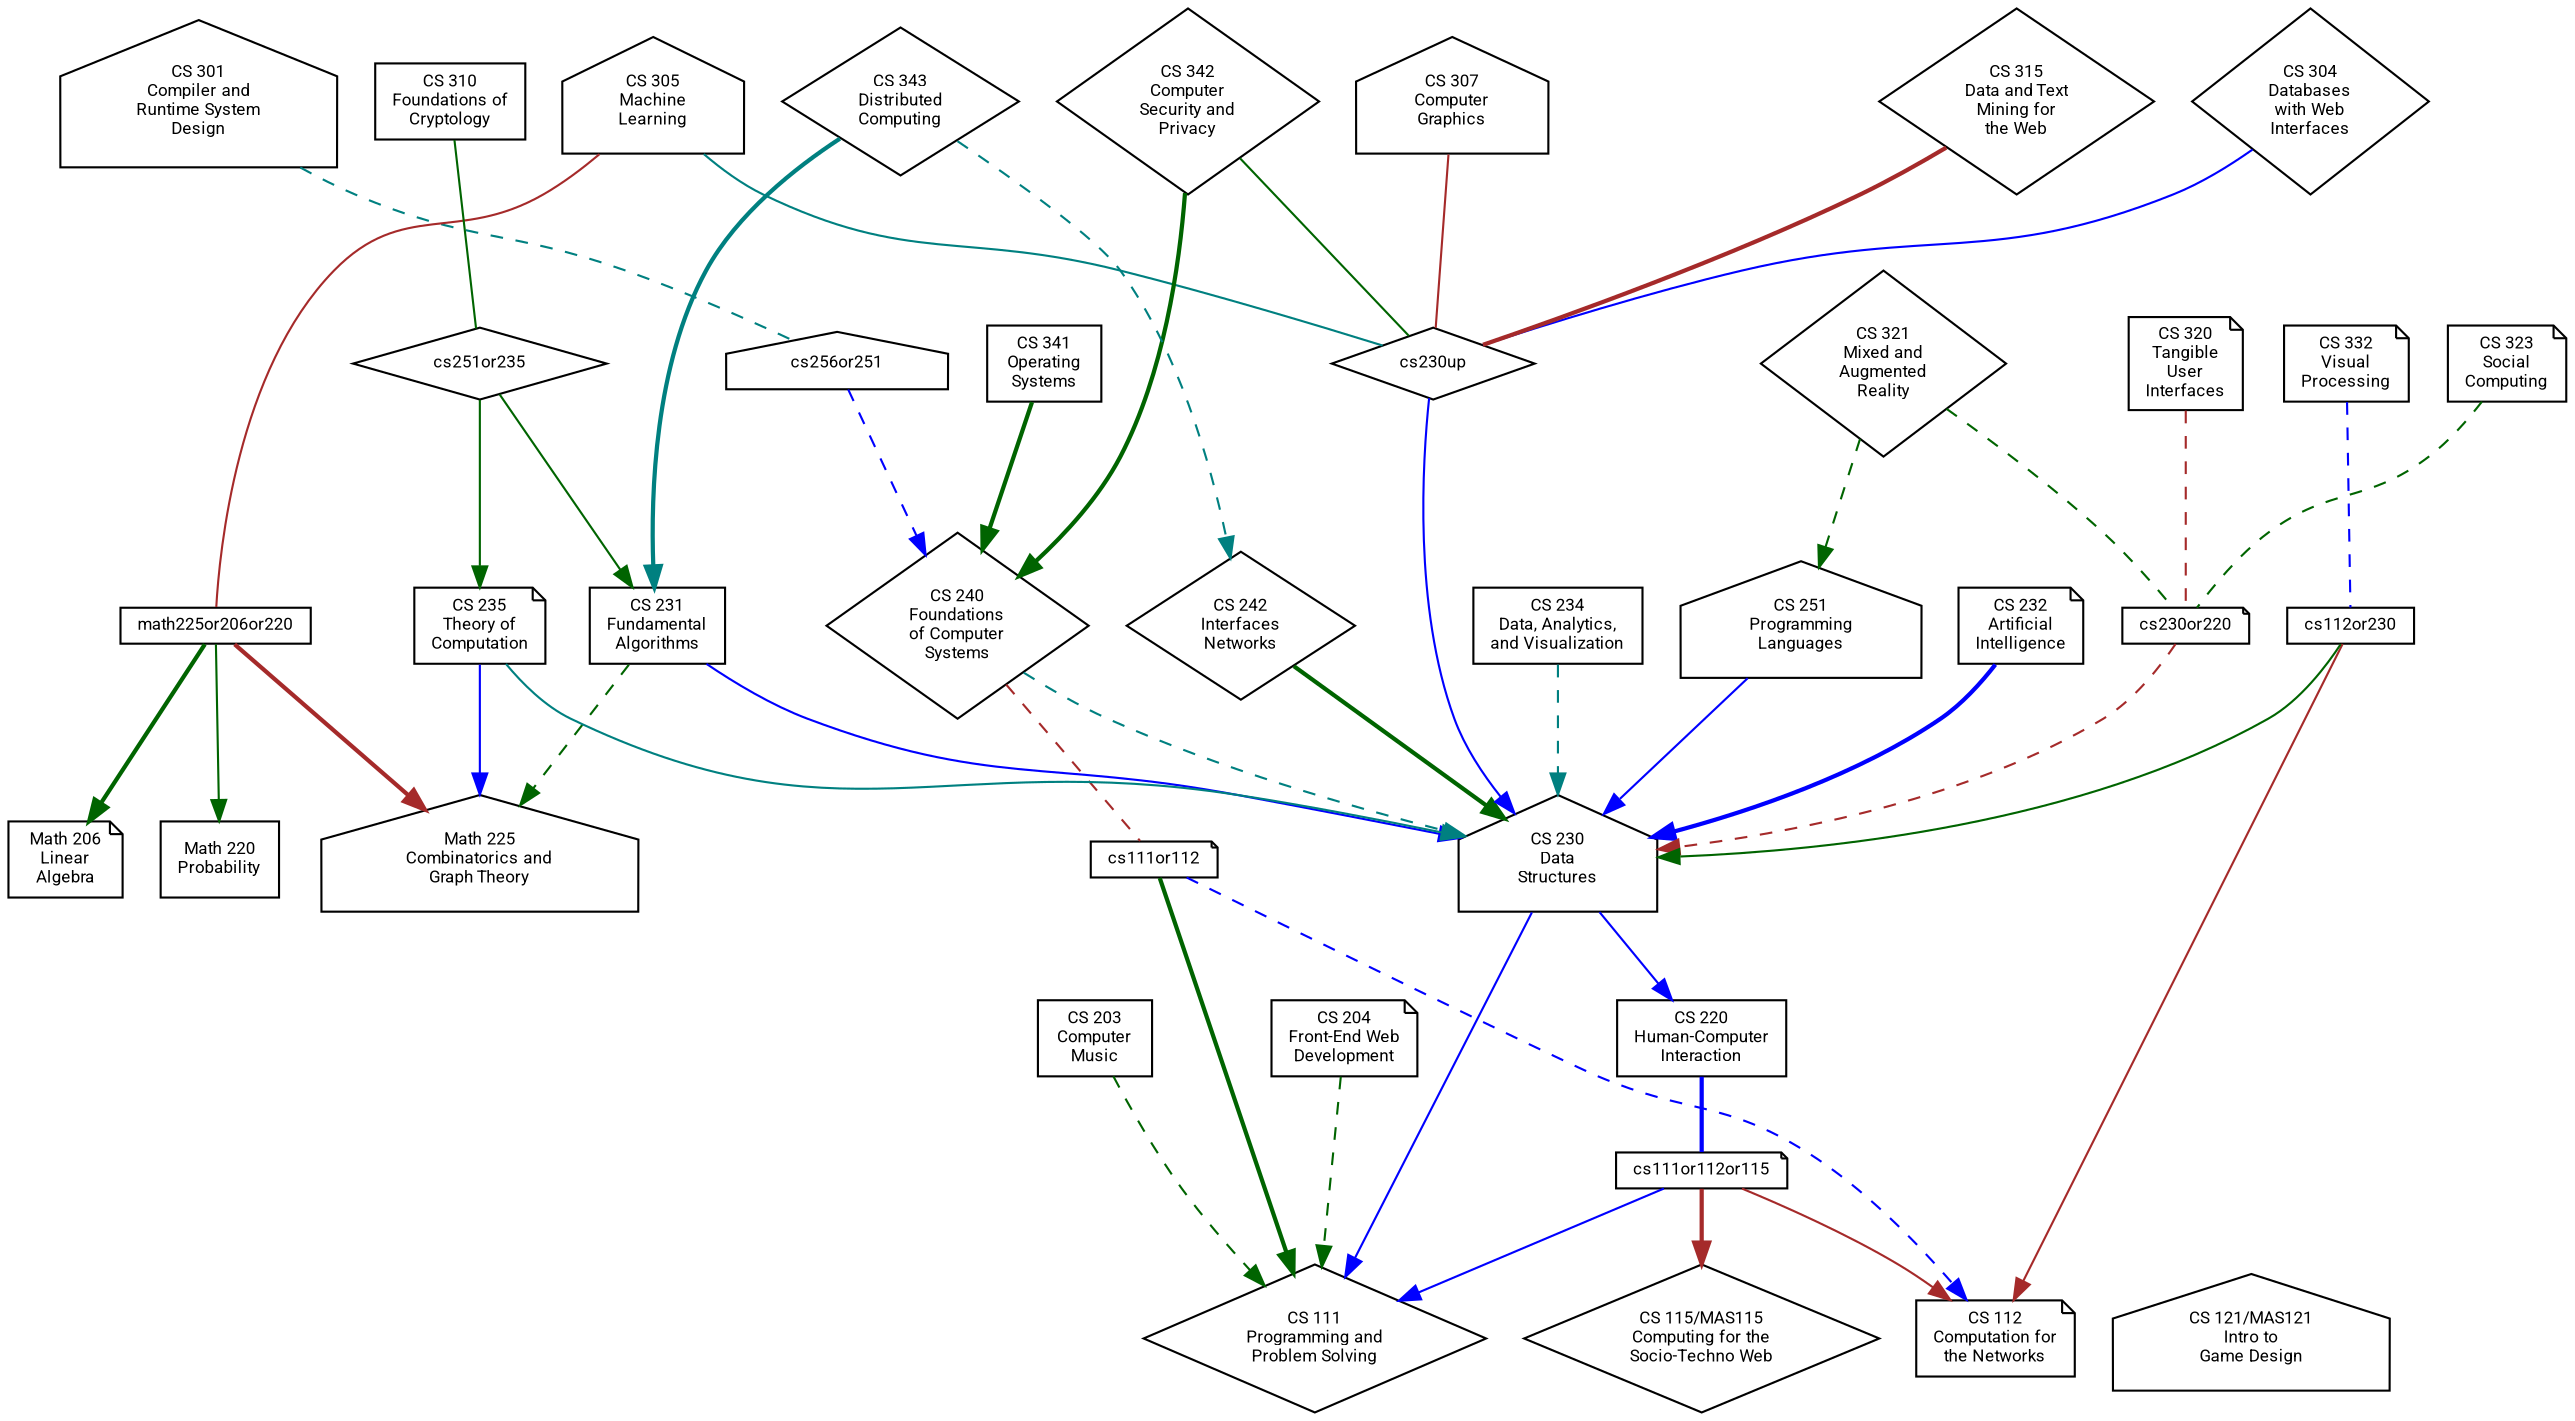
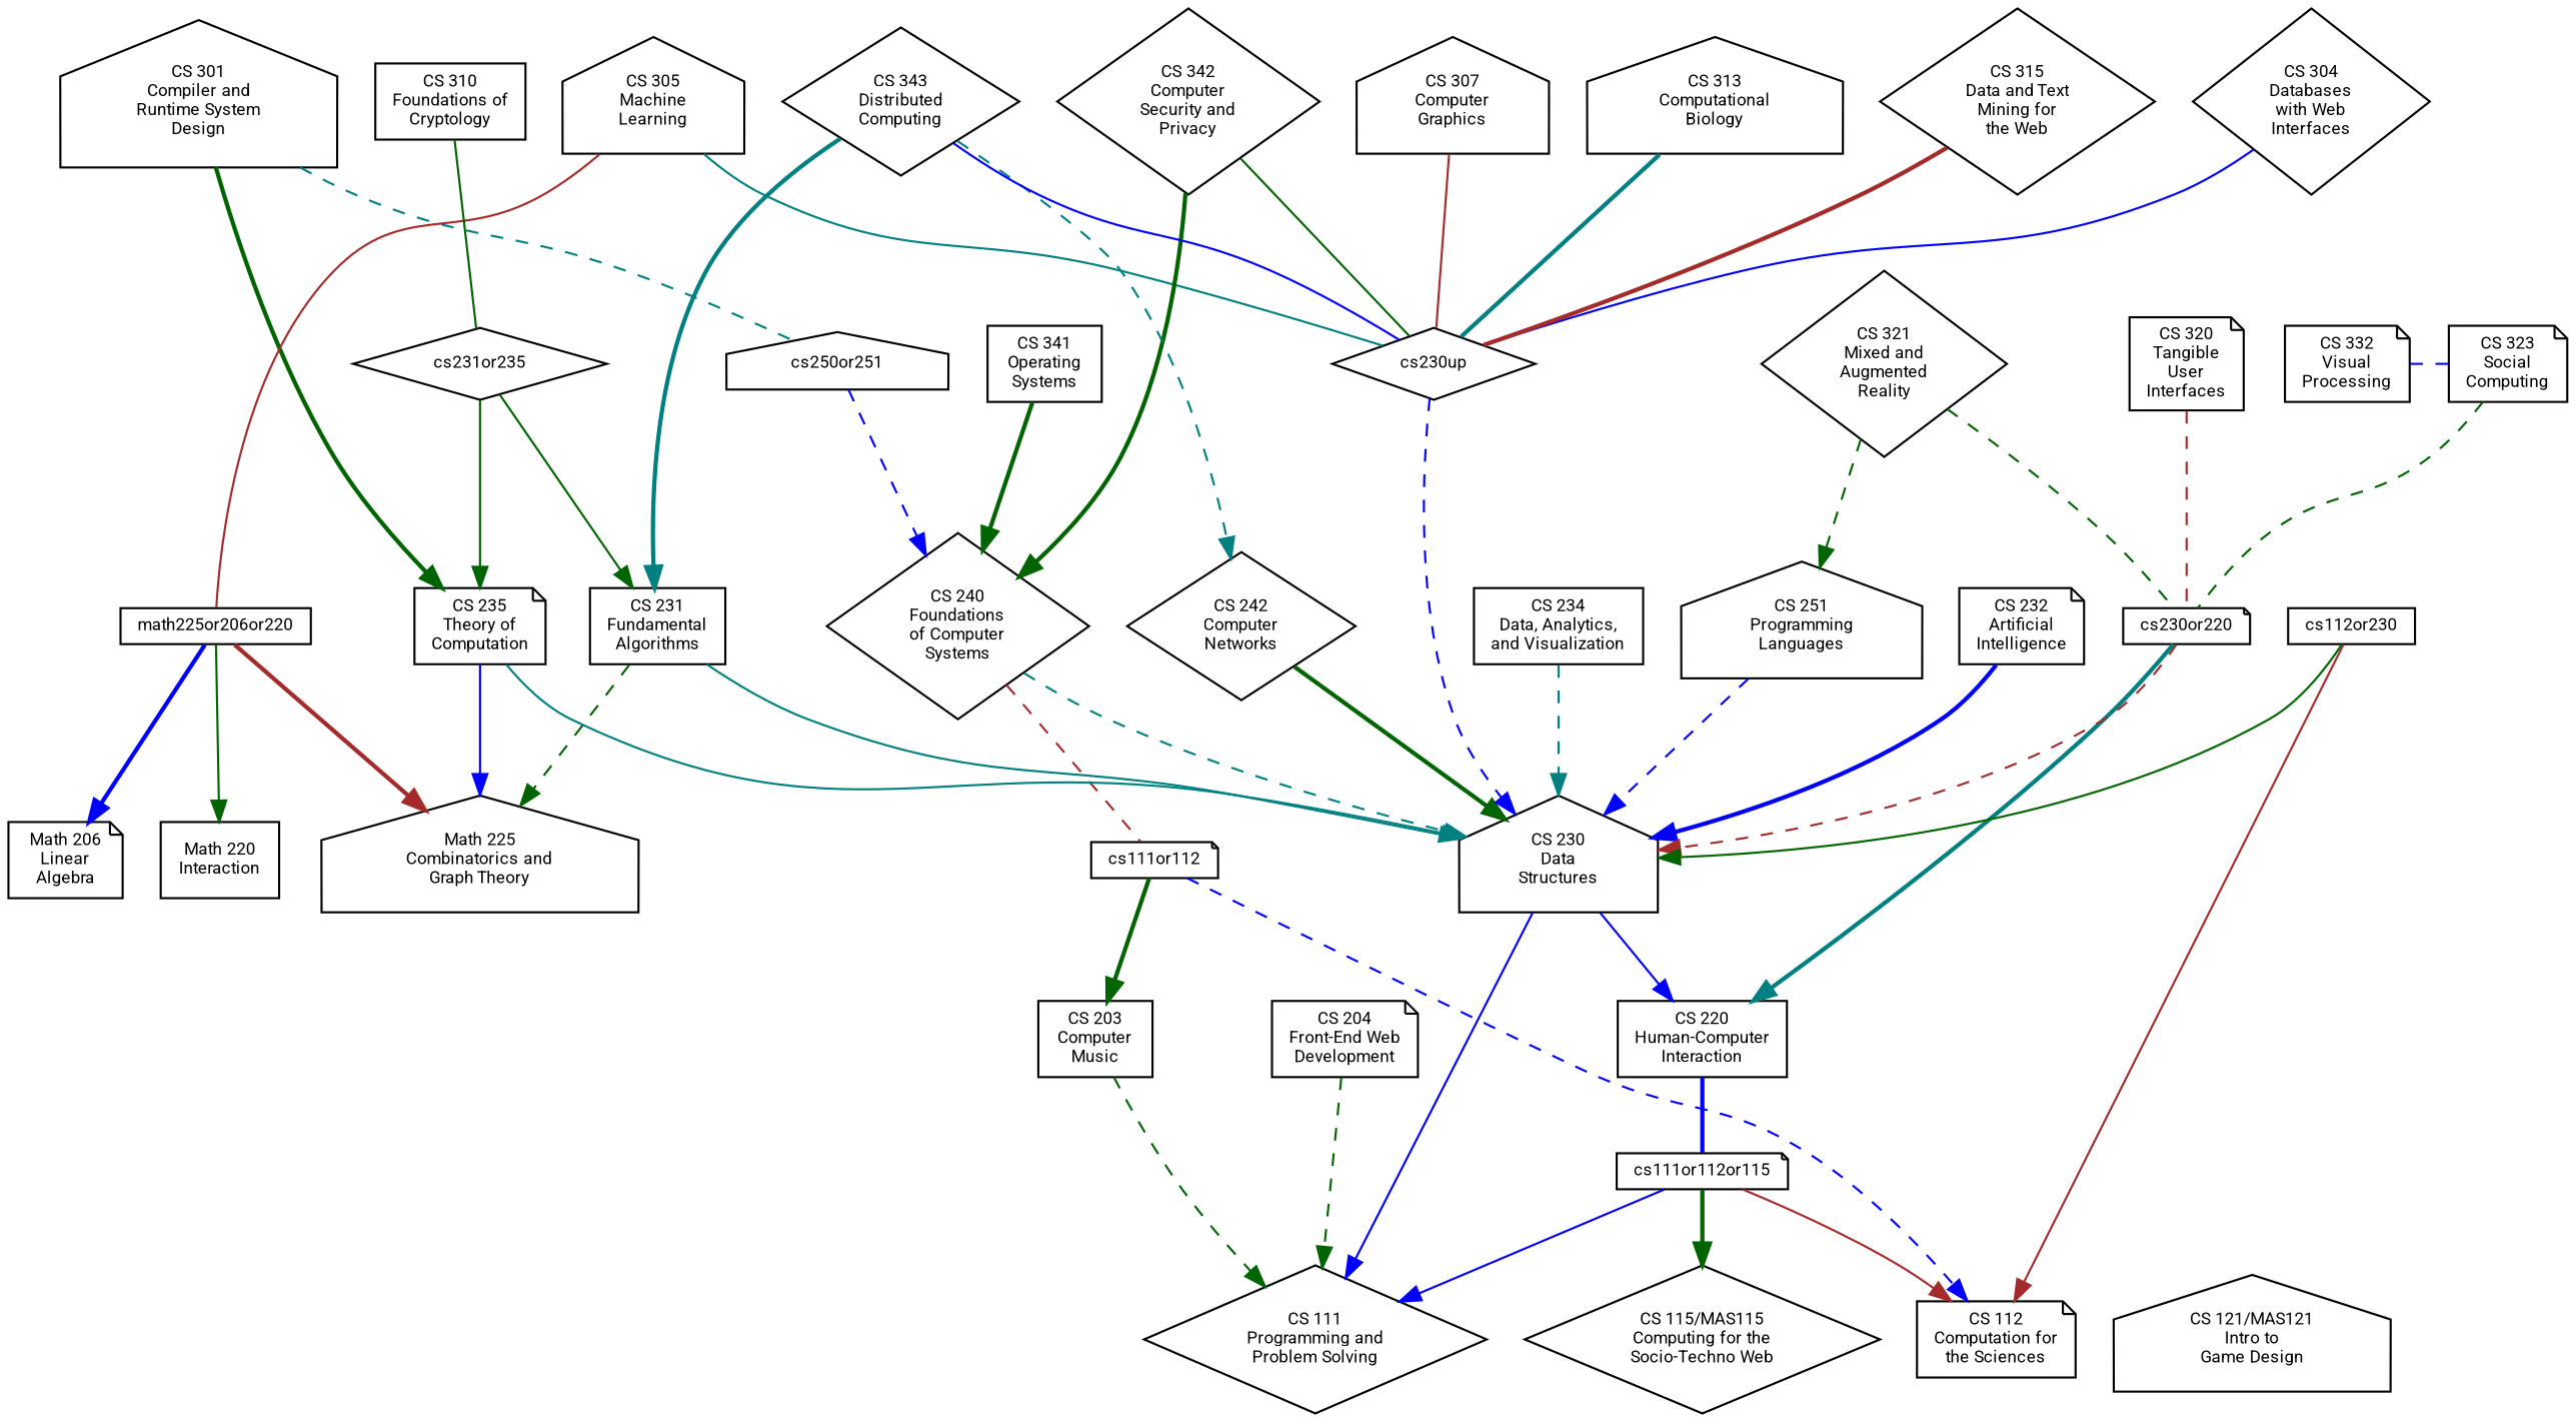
  digraph {
    fontname=Roboto
    node [fillcolor=white fontname=Roboto fontsize=8 shape=diamond style=filled]
    edge [color=darkgreen fontname=Roboto style=solid]
    n1 [label="CS 111\nProgramming and\nProblem Solving"]
-   n2 [label="CS 112\nComputation for\nthe Networks" shape=note]
+   n2 [label="CS 112\nComputation for\nthe Sciences" shape=note]
    n3 [label="CS 115/MAS115\nComputing for the\nSocio-Techno Web"]
    n4 [label="CS 121/MAS121\nIntro to\nGame Design" shape=house]
    n5 [label="CS 220\nHuman-Computer\nInteraction" shape=box]
    n6 [label="CS 203\nComputer\nMusic" shape=box]
    n7 [label="CS 204\nFront-End Web\nDevelopment" shape=note]
    n8 [label="CS 230\nData\nStructures" shape=house]
    n9 [label="Math 225\nCombinatorics and\nGraph Theory" shape=house]
    n10 [label="Math 206\nLinear\nAlgebra" shape=note]
-   n11 [label="Math 220\nProbability" shape=box]
+   n11 [label="Math 220\nInteraction" shape=box]
    n12 [label="CS 240\nFoundations\nof Computer\nSystems"]
    n13 [label="CS 231\nFundamental\nAlgorithms" shape=box]
    n14 [label="CS 235\nTheory of\nComputation" shape=note]
    n15 [label="CS 251\nProgramming\nLanguages" shape=house]
    n16 [label="CS 232\nArtificial\nIntelligence" shape=note]
    n17 [label="CS 234\nData, Analytics,\nand Visualization" shape=box]
-   n18 [label="CS 242\nInterfaces\nNetworks"]
+   n18 [label="CS 242\nComputer\nNetworks"]
    n19 [label="CS 301\nCompiler and\nRuntime System\nDesign" shape=house]
    n20 [label="CS 304\nDatabases\nwith Web\nInterfaces"]
    n21 [label="CS 305\nMachine\nLearning" shape=house]
    n22 [label="CS 307\nComputer\nGraphics" shape=house]
    n23 [label="CS 310\nFoundations of\nCryptology" shape=box]
+   n24 [label="CS 313\nComputational\nBiology" shape=house]
    n25 [label="CS 315\nData and Text\nMining for\nthe Web"]
    n26 [label="CS 342\nComputer\nSecurity and\nPrivacy"]
    n27 [label="CS 343\nDistributed\nComputing"]
    n28 [label="CS 320\nTangible\nUser\nInterfaces" shape=note]
    n29 [label="CS 321\nMixed and\nAugmented\nReality"]
    n30 [label="CS 323\nSocial\nComputing" shape=note]
    n31 [label="CS 332\nVisual\nProcessing" shape=note]
    n32 [label="CS 341\nOperating\nSystems" shape=box]
    cs111or112or115 [height=0.2 shape=note width=0.2]
    cs111or112 [height=0.2 shape=note width=0.2]
-   cs250or251 [height=0.2 shape=house width=0.2 label=cs256or251]
+   cs250or251 [height=0.2 shape=house width=0.2]
    cs230up [height=0.14 width=0.14]
    math225or206or220 [height=0.2 shape=box width=0.2]
-   cs231or235 [height=0.2 width=0.2 label=cs251or235]
+   cs231or235 [height=0.2 width=0.2]
    cs230or220 [height=0.2 shape=note width=0.2]
    cs112or230 [height=0.2 shape=box width=0.2]
    subgraph sub_1 {
      rank=same
      n1
      n2
      n3
      n4
    }
    subgraph sub_2 {
      rank=same
      n5
      n6
      n7
    }
    subgraph sub_3 {
      rank=same
      n8
      n9
      n10
      n11
    }
    subgraph sub_4 {
      rank=same
      n12
      n13
      n14
      n15
      n16
      n17
      n18
    }
    subgraph sub_5 {
      rank=same
      n19
      n20
      n21
      n22
      n23
+     n24
      n25
      n26
      n27
    }
    subgraph sub_6 {
      rank=same
      n28
      n29
      n30
      n31
      n32
    }
    n5 -> cs111or112or115 [arrowhead=none color=blue style=bold]
    n6 -> n1 [style=dashed]
    n7 -> n1 [style=dashed]
    n8 -> n1 [color=blue]
    n8 -> n5 [color=blue]
    n12 -> n8 [color=teal style=dashed]
    n12 -> cs111or112 [arrowhead=none color=brown style=dashed]
-   n13 -> n8 [color=blue]
+   n13 -> n8 [color=teal]
    n13 -> n9 [style=dashed]
    n14 -> n8 [color=teal]
    n14 -> n9 [color=blue]
-   n15 -> n8 [color=blue]
+   n15 -> n8 [color=blue style=dashed]
    n16 -> n8 [color=blue style=bold]
    n17 -> n8 [color=teal style=dashed]
    n18 -> n8 [style=bold]
+   n19 -> n14 [style=bold]
    n19 -> cs250or251 [arrowhead=none color=teal style=dashed]
    n20 -> cs230up [arrowhead=none color=blue]
    n21 -> cs230up [arrowhead=none color=teal]
    n21 -> math225or206or220 [arrowhead=none color=brown]
    n22 -> cs230up [arrowhead=none color=brown]
    n23 -> cs231or235 [arrowhead=none]
+   n24 -> cs230up [arrowhead=none color=teal style=bold]
    n25 -> cs230up [arrowhead=none color=brown style=bold]
    n26 -> n12 [style=bold]
    n26 -> cs230up [arrowhead=none]
    n27 -> n13 [color=teal style=bold]
    n27 -> n18 [color=teal style=dashed]
+   n27 -> cs230up [arrowhead=none color=blue]
    n28 -> cs230or220 [arrowhead=none color=brown style=dashed]
    n29 -> n15 [style=dashed]
    n29 -> cs230or220 [arrowhead=none style=dashed]
    n30 -> cs230or220 [arrowhead=none style=dashed]
-   n31 -> cs112or230 [arrowhead=none color=blue style=dashed]
+   n31 -> n30 [arrowhead=none color=blue style=dashed]
    n32 -> n12 [style=bold]
    cs111or112or115 -> n1 [color=blue]
    cs111or112or115 -> n2 [color=brown]
-   cs111or112or115 -> n3 [color=brown style=bold]
-   cs111or112 -> n1 [style=bold]
+   cs111or112or115 -> n3 [style=bold]
+   cs111or112 -> n6 [style=bold]
    cs111or112 -> n2 [color=blue style=dashed]
    cs250or251 -> n12 [color=blue style=dashed]
-   cs230up -> n8 [color=blue]
+   cs230up -> n8 [color=blue style=dashed]
    math225or206or220 -> n9 [color=brown style=bold]
-   math225or206or220 -> n10 [style=bold]
+   math225or206or220 -> n10 [color=blue style=bold]
    math225or206or220 -> n11
    cs231or235 -> n13
    cs231or235 -> n14
+   cs230or220 -> n5 [color=teal style=bold]
    cs230or220 -> n8 [color=brown style=dashed]
    cs112or230 -> n2 [color=brown]
    cs112or230 -> n8
  }
